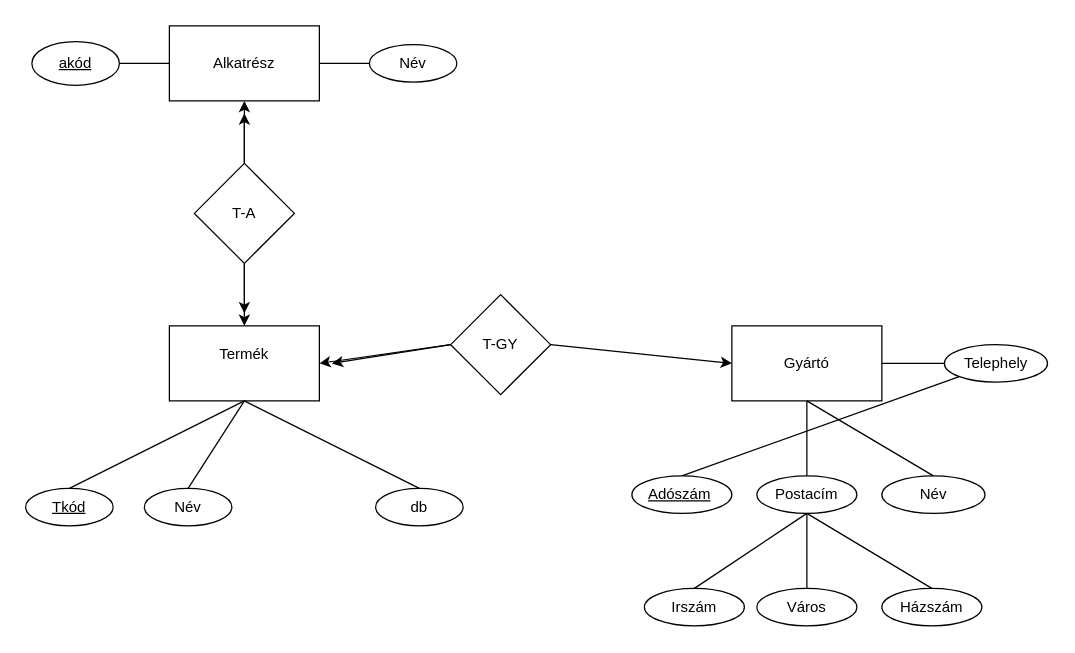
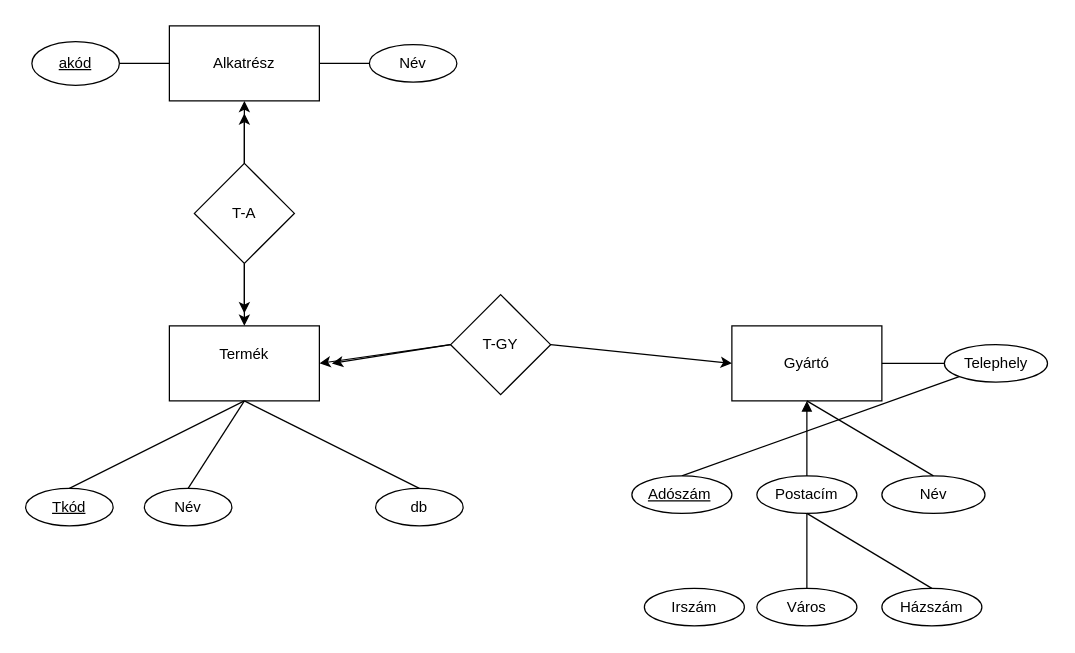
  <mxCell id="0" />
  <mxCell id="1" parent="0" />
  <mxCell id="2" value="&lt;div&gt;Termék&lt;/div&gt;&lt;div&gt;&lt;br&gt;&lt;/div&gt;" style="rounded=0;whiteSpace=wrap;html=1;" vertex="1" parent="1"><mxGeometry x="135" y="260" width="120" height="60" as="geometry" /></mxCell>
  <mxCell id="3" value="T-GY" style="rhombus;whiteSpace=wrap;html=1;" vertex="1" parent="1"><mxGeometry x="360" y="235" width="80" height="80" as="geometry" /></mxCell>
  <mxCell id="4" value="" style="endArrow=classic;html=1;rounded=0;entryX=1;entryY=0.5;entryDx=0;entryDy=0;exitX=0;exitY=0.5;exitDx=0;exitDy=0;" edge="1" parent="1" source="3" target="2"><mxGeometry width="50" height="50" relative="1" as="geometry"><mxPoint x="435" y="410" as="sourcePoint" /><mxPoint x="485" y="360" as="targetPoint" /></mxGeometry></mxCell>
  <mxCell id="5" value="Gyártó" style="rounded=0;whiteSpace=wrap;html=1;" vertex="1" parent="1"><mxGeometry x="585" y="260" width="120" height="60" as="geometry" /></mxCell>
  <mxCell id="6" value="" style="endArrow=classic;html=1;rounded=0;exitX=0;exitY=0.5;exitDx=0;exitDy=0;" edge="1" parent="1" source="3"><mxGeometry width="50" height="50" relative="1" as="geometry"><mxPoint x="435" y="410" as="sourcePoint" /><mxPoint x="265" y="290" as="targetPoint" /></mxGeometry></mxCell>
  <mxCell id="7" value="" style="endArrow=classic;html=1;rounded=0;entryX=0;entryY=0.5;entryDx=0;entryDy=0;exitX=1;exitY=0.5;exitDx=0;exitDy=0;" edge="1" parent="1" source="3" target="5"><mxGeometry width="50" height="50" relative="1" as="geometry"><mxPoint x="435" y="410" as="sourcePoint" /><mxPoint x="485" y="360" as="targetPoint" /></mxGeometry></mxCell>
  <mxCell id="8" value="Név " style="ellipse;whiteSpace=wrap;html=1;" vertex="1" parent="1"><mxGeometry x="115" y="390" width="70" height="30" as="geometry" /></mxCell>
  <mxCell id="9" value="&lt;u&gt;Tkód&lt;/u&gt;" style="ellipse;whiteSpace=wrap;html=1;" vertex="1" parent="1"><mxGeometry x="20" y="390" width="70" height="30" as="geometry" /></mxCell>
  <mxCell id="10" value="" style="endArrow=none;html=1;rounded=0;exitX=0.5;exitY=0;exitDx=0;exitDy=0;entryX=0.5;entryY=1;entryDx=0;entryDy=0;" edge="1" parent="1" source="8" target="2"><mxGeometry width="50" height="50" relative="1" as="geometry"><mxPoint x="435" y="410" as="sourcePoint" /><mxPoint x="485" y="360" as="targetPoint" /></mxGeometry></mxCell>
  <mxCell id="11" value="" style="endArrow=none;html=1;rounded=0;exitX=0.5;exitY=0;exitDx=0;exitDy=0;entryX=0.5;entryY=1;entryDx=0;entryDy=0;" edge="1" parent="1" source="9" target="2"><mxGeometry width="50" height="50" relative="1" as="geometry"><mxPoint x="435" y="410" as="sourcePoint" /><mxPoint x="485" y="360" as="targetPoint" /></mxGeometry></mxCell>
  <mxCell id="12" value="Irszám" style="ellipse;whiteSpace=wrap;html=1;" vertex="1" parent="1"><mxGeometry x="515" y="470" width="80" height="30" as="geometry" /></mxCell>
  <mxCell id="13" value="Név" style="ellipse;whiteSpace=wrap;html=1;" vertex="1" parent="1"><mxGeometry x="705" y="380" width="82.5" height="30" as="geometry" /></mxCell>
  <mxCell id="14" value="Postacím" style="ellipse;whiteSpace=wrap;html=1;" vertex="1" parent="1"><mxGeometry x="605" y="380" width="80" height="30" as="geometry" /></mxCell>
  <mxCell id="15" value="" style="endArrow=none;html=1;rounded=0;exitX=0.5;exitY=0;exitDx=0;exitDy=0;" edge="1" parent="1" source="20" target="18"><mxGeometry width="50" height="50" relative="1" as="geometry"><mxPoint x="425" y="410" as="sourcePoint" /><mxPoint x="475" y="360" as="targetPoint" /></mxGeometry></mxCell>
  <mxCell id="16" value="" style="endArrow=none;html=1;rounded=0;entryX=0.5;entryY=1;entryDx=0;entryDy=0;exitX=0.5;exitY=0;exitDx=0;exitDy=0;" edge="1" parent="1" source="13" target="5"><mxGeometry width="50" height="50" relative="1" as="geometry"><mxPoint x="425" y="410" as="sourcePoint" /><mxPoint x="475" y="360" as="targetPoint" /></mxGeometry></mxCell>
- <mxCell id="17" value="" style="endArrow=none;html=1;rounded=0;entryX=0.5;entryY=1;entryDx=0;entryDy=0;exitX=0.5;exitY=0;exitDx=0;exitDy=0;" edge="1" parent="1" source="14" target="5"><mxGeometry width="50" height="50" relative="1" as="geometry"><mxPoint x="425" y="410" as="sourcePoint" /><mxPoint x="475" y="360" as="targetPoint" /></mxGeometry></mxCell>
+ <mxCell id="17" value="" style="endArrow=block;html=1;rounded=0;entryX=0.5;entryY=1;entryDx=0;entryDy=0;exitX=0.5;exitY=0;exitDx=0;exitDy=0;" edge="1" parent="1" source="14" target="5"><mxGeometry width="50" height="50" relative="1" as="geometry"><mxPoint x="425" y="410" as="sourcePoint" /><mxPoint x="475" y="360" as="targetPoint" /></mxGeometry></mxCell>
  <mxCell id="18" value="Telephely" style="ellipse;whiteSpace=wrap;html=1;" vertex="1" parent="1"><mxGeometry x="755" y="275" width="82.5" height="30" as="geometry" /></mxCell>
  <mxCell id="19" value="" style="endArrow=none;html=1;rounded=0;entryX=0;entryY=0.5;entryDx=0;entryDy=0;exitX=1;exitY=0.5;exitDx=0;exitDy=0;" edge="1" parent="1" source="5" target="18"><mxGeometry width="50" height="50" relative="1" as="geometry"><mxPoint x="425" y="410" as="sourcePoint" /><mxPoint x="475" y="360" as="targetPoint" /></mxGeometry></mxCell>
  <mxCell id="20" value="&lt;u&gt;Adószám&lt;span style=&quot;white-space: pre;&quot;&gt;&#09;&lt;/span&gt;&lt;/u&gt;" style="ellipse;whiteSpace=wrap;html=1;" vertex="1" parent="1"><mxGeometry x="505" y="380" width="80" height="30" as="geometry" /></mxCell>
  <mxCell id="21" value="Város" style="ellipse;whiteSpace=wrap;html=1;" vertex="1" parent="1"><mxGeometry x="605" y="470" width="80" height="30" as="geometry" /></mxCell>
  <mxCell id="22" value="Házszám" style="ellipse;whiteSpace=wrap;html=1;" vertex="1" parent="1"><mxGeometry x="705" y="470" width="80" height="30" as="geometry" /></mxCell>
  <mxCell id="23" value="" style="endArrow=none;html=1;rounded=0;entryX=0.5;entryY=1;entryDx=0;entryDy=0;exitX=0.5;exitY=0;exitDx=0;exitDy=0;" edge="1" parent="1" source="21" target="14"><mxGeometry width="50" height="50" relative="1" as="geometry"><mxPoint x="575" y="480" as="sourcePoint" /><mxPoint x="625" y="430" as="targetPoint" /></mxGeometry></mxCell>
- <mxCell id="24" value="" style="endArrow=none;html=1;rounded=0;entryX=0.5;entryY=1;entryDx=0;entryDy=0;exitX=0.5;exitY=0;exitDx=0;exitDy=0;" edge="1" parent="1" source="12" target="14"><mxGeometry width="50" height="50" relative="1" as="geometry"><mxPoint x="425" y="410" as="sourcePoint" /><mxPoint x="475" y="360" as="targetPoint" /></mxGeometry></mxCell>
  <mxCell id="25" value="" style="endArrow=none;html=1;rounded=0;entryX=0.5;entryY=1;entryDx=0;entryDy=0;exitX=0.5;exitY=0;exitDx=0;exitDy=0;" edge="1" parent="1" source="22" target="14"><mxGeometry width="50" height="50" relative="1" as="geometry"><mxPoint x="425" y="410" as="sourcePoint" /><mxPoint x="475" y="360" as="targetPoint" /></mxGeometry></mxCell>
  <mxCell id="26" style="edgeStyle=orthogonalEdgeStyle;rounded=0;orthogonalLoop=1;jettySize=auto;html=1;exitX=0.5;exitY=1;exitDx=0;exitDy=0;entryX=0.5;entryY=0;entryDx=0;entryDy=0;" edge="1" parent="1" source="30" target="2"><mxGeometry relative="1" as="geometry" /></mxCell>
  <mxCell id="27" style="edgeStyle=orthogonalEdgeStyle;rounded=0;orthogonalLoop=1;jettySize=auto;html=1;exitX=0.5;exitY=1;exitDx=0;exitDy=0;" edge="1" parent="1" source="30"><mxGeometry relative="1" as="geometry"><mxPoint x="195" y="250" as="targetPoint" /></mxGeometry></mxCell>
  <mxCell id="28" style="edgeStyle=orthogonalEdgeStyle;rounded=0;orthogonalLoop=1;jettySize=auto;html=1;exitX=0.5;exitY=0;exitDx=0;exitDy=0;entryX=0.5;entryY=1;entryDx=0;entryDy=0;" edge="1" parent="1" source="30" target="31"><mxGeometry relative="1" as="geometry" /></mxCell>
  <mxCell id="29" style="edgeStyle=orthogonalEdgeStyle;rounded=0;orthogonalLoop=1;jettySize=auto;html=1;exitX=0.5;exitY=0;exitDx=0;exitDy=0;" edge="1" parent="1" source="30"><mxGeometry relative="1" as="geometry"><mxPoint x="195" y="90" as="targetPoint" /></mxGeometry></mxCell>
  <mxCell id="30" value="T-A" style="rhombus;whiteSpace=wrap;html=1;" vertex="1" parent="1"><mxGeometry x="155" y="130" width="80" height="80" as="geometry" /></mxCell>
  <mxCell id="31" value="Alkatrész" style="rounded=0;whiteSpace=wrap;html=1;" vertex="1" parent="1"><mxGeometry x="135" y="20" width="120" height="60" as="geometry" /></mxCell>
  <mxCell id="32" value="Név" style="ellipse;whiteSpace=wrap;html=1;" vertex="1" parent="1"><mxGeometry x="295" y="35" width="70" height="30" as="geometry" /></mxCell>
  <mxCell id="33" value="&lt;u&gt;akód&lt;/u&gt;" style="ellipse;whiteSpace=wrap;html=1;" vertex="1" parent="1"><mxGeometry y="32.5" width="70" height="35" as="geometry" x="25" /></mxCell>
  <mxCell id="34" value="" style="endArrow=none;html=1;rounded=0;entryX=1;entryY=0.5;entryDx=0;entryDy=0;exitX=0;exitY=0.5;exitDx=0;exitDy=0;" edge="1" parent="1" source="31" target="33"><mxGeometry width="50" height="50" relative="1" as="geometry"><mxPoint x="365" y="260" as="sourcePoint" /><mxPoint x="415" y="210" as="targetPoint" /></mxGeometry></mxCell>
  <mxCell id="35" value="" style="endArrow=none;html=1;rounded=0;entryX=0;entryY=0.5;entryDx=0;entryDy=0;exitX=1;exitY=0.5;exitDx=0;exitDy=0;" edge="1" parent="1" source="31" target="32"><mxGeometry width="50" height="50" relative="1" as="geometry"><mxPoint x="365" y="260" as="sourcePoint" /><mxPoint x="415" y="210" as="targetPoint" /></mxGeometry></mxCell>
  <mxCell id="36" value="&lt;div&gt;db&lt;/div&gt;" style="ellipse;whiteSpace=wrap;html=1;" vertex="1" parent="1"><mxGeometry x="300" y="390" width="70" height="30" as="geometry" /></mxCell>
  <mxCell id="37" value="" style="endArrow=none;html=1;rounded=0;entryX=0.5;entryY=1;entryDx=0;entryDy=0;exitX=0.5;exitY=0;exitDx=0;exitDy=0;" edge="1" parent="1" source="36" target="2"><mxGeometry width="50" height="50" relative="1" as="geometry"><mxPoint y="200" as="sourcePoint" x="25" /><mxPoint x="75" y="150" as="targetPoint" /></mxGeometry></mxCell>
